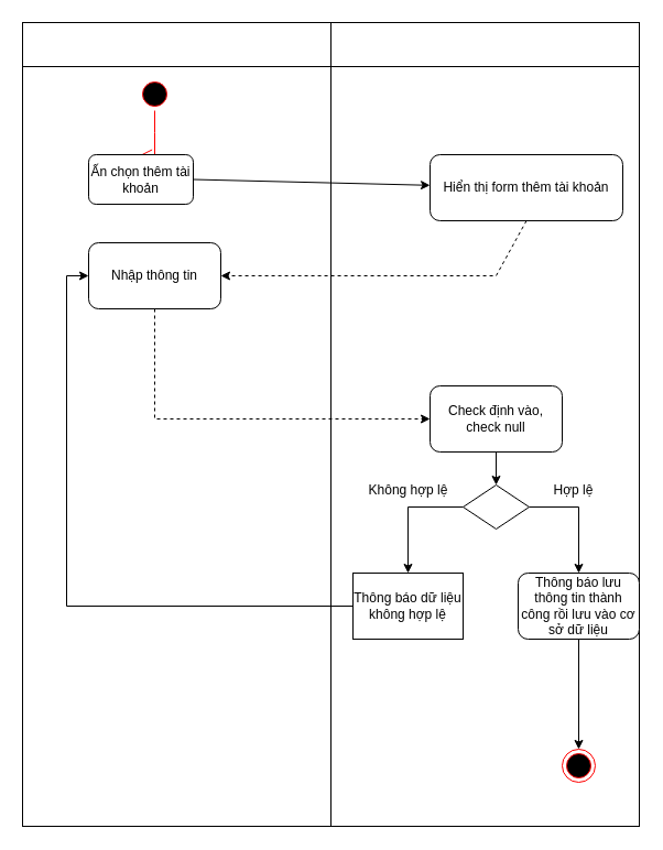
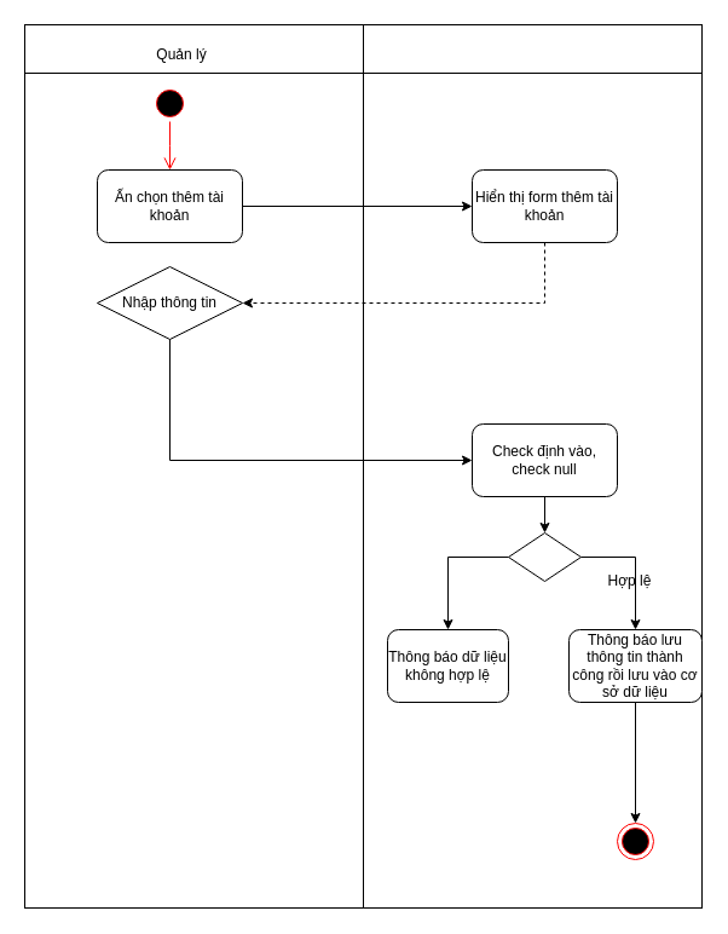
  <mxCell id="0" />
  <mxCell id="1" parent="0" />
  <mxCell id="2" value="" style="shape=internalStorage;whiteSpace=wrap;html=1;backgroundOutline=1;dx=280;dy=40;" parent="1" vertex="1"><mxGeometry x="20" y="20" width="560" height="730" as="geometry" /></mxCell>
+ <mxCell id="3" value="Quản lý" style="text;html=1;align=center;verticalAlign=middle;whiteSpace=wrap;rounded=0;" parent="1" vertex="1"><mxGeometry x="120" y="30" width="60" height="30" as="geometry" /></mxCell>
  <mxCell id="4" value="" style="ellipse;html=1;shape=startState;fillColor=#000000;strokeColor=#ff0000;" parent="1" vertex="1"><mxGeometry x="125" y="70" width="30" height="30" as="geometry" /></mxCell>
  <mxCell id="5" value="" style="edgeStyle=orthogonalEdgeStyle;html=1;verticalAlign=bottom;endArrow=open;endSize=8;strokeColor=#ff0000;rounded=0;entryX=0.5;entryY=0;entryDx=0;entryDy=0;" parent="1" source="4" target="6" edge="1"><mxGeometry relative="1" as="geometry"><mxPoint x="180" y="140" as="targetPoint" /><Array as="points"><mxPoint x="140" y="120" /><mxPoint x="140" y="120" /></Array></mxGeometry></mxCell>
- <mxCell id="6" value="Ấn chọn thêm tài khoản" style="rounded=1;whiteSpace=wrap;html=1;" parent="1" vertex="1"><mxGeometry x="80" y="140" width="95" height="45" as="geometry" /></mxCell>
- <mxCell id="7" value="Hiển thị form thêm tài khoản" style="rounded=1;whiteSpace=wrap;html=1;" parent="1" vertex="1"><mxGeometry x="390" y="140" width="175" height="60" as="geometry" /></mxCell>
+ <mxCell id="6" value="Ấn chọn thêm tài khoản" style="rounded=1;whiteSpace=wrap;html=1;" parent="1" vertex="1"><mxGeometry x="80" y="140" width="120" height="60" as="geometry" /></mxCell>
+ <mxCell id="7" value="Hiển thị form thêm tài khoản" style="rounded=1;whiteSpace=wrap;html=1;" parent="1" vertex="1"><mxGeometry x="390" y="140" width="120" height="60" as="geometry" /></mxCell>
  <mxCell id="8" value="" style="endArrow=classic;html=1;rounded=0;exitX=1;exitY=0.5;exitDx=0;exitDy=0;" parent="1" source="6" target="7" edge="1"><mxGeometry width="50" height="50" relative="1" as="geometry"><mxPoint x="330" y="300" as="sourcePoint" /><mxPoint x="380" y="250" as="targetPoint" /></mxGeometry></mxCell>
- <mxCell id="9" value="Nhập thông tin" style="rounded=1;whiteSpace=wrap;html=1;" parent="1" vertex="1"><mxGeometry x="80" y="220" width="120" height="60" as="geometry" /></mxCell>
+ <mxCell id="9" value="Nhập thông tin" style="rhombus;whiteSpace=wrap;html=1;" parent="1" vertex="1"><mxGeometry x="80" y="220" width="120" height="60" as="geometry" /></mxCell>
  <mxCell id="10" value="" style="endArrow=classic;html=1;rounded=0;exitX=0.5;exitY=1;exitDx=0;exitDy=0;entryX=1;entryY=0.5;entryDx=0;entryDy=0;dashed=1;" parent="1" source="7" target="9" edge="1"><mxGeometry width="50" height="50" relative="1" as="geometry"><mxPoint x="330" y="300" as="sourcePoint" /><mxPoint x="380" y="250" as="targetPoint" /><Array as="points"><mxPoint x="450" y="250" /></Array></mxGeometry></mxCell>
- <mxCell id="11" value="" style="endArrow=classic;html=1;rounded=0;exitX=0.5;exitY=1;exitDx=0;exitDy=0;entryX=0;entryY=0.5;entryDx=0;entryDy=0;dashed=1;" parent="1" source="9" target="12" edge="1"><mxGeometry width="50" height="50" relative="1" as="geometry"><mxPoint x="330" y="530" as="sourcePoint" /><mxPoint x="190" y="382.5" as="targetPoint" /><Array as="points"><mxPoint x="140" y="380" /></Array></mxGeometry></mxCell>
+ <mxCell id="11" value="" style="endArrow=classic;html=1;rounded=0;exitX=0.5;exitY=1;exitDx=0;exitDy=0;entryX=0;entryY=0.5;entryDx=0;entryDy=0;" parent="1" source="9" target="12" edge="1"><mxGeometry width="50" height="50" relative="1" as="geometry"><mxPoint x="330" y="530" as="sourcePoint" /><mxPoint x="190" y="382.5" as="targetPoint" /><Array as="points"><mxPoint x="140" y="380" /></Array></mxGeometry></mxCell>
  <mxCell id="12" value="Check định vào, check null" style="rounded=1;whiteSpace=wrap;html=1;" parent="1" vertex="1"><mxGeometry x="390" y="350" width="120" height="60" as="geometry" /></mxCell>
  <mxCell id="13" value="" style="endArrow=classic;html=1;rounded=0;exitX=0.5;exitY=1;exitDx=0;exitDy=0;" parent="1" source="12" target="14" edge="1"><mxGeometry width="50" height="50" relative="1" as="geometry"><mxPoint x="330" y="530" as="sourcePoint" /><mxPoint x="380" y="480" as="targetPoint" /></mxGeometry></mxCell>
  <mxCell id="14" value="" style="rhombus;whiteSpace=wrap;html=1;" parent="1" vertex="1"><mxGeometry x="420" y="440" width="60" height="40" as="geometry" /></mxCell>
  <mxCell id="15" value="" style="endArrow=classic;html=1;rounded=0;exitX=0;exitY=0.5;exitDx=0;exitDy=0;" parent="1" source="14" target="17" edge="1"><mxGeometry width="50" height="50" relative="1" as="geometry"><mxPoint x="330" y="620" as="sourcePoint" /><mxPoint x="380" y="570" as="targetPoint" /><Array as="points"><mxPoint x="370" y="460" /></Array></mxGeometry></mxCell>
- <mxCell id="16" style="edgeStyle=orthogonalEdgeStyle;rounded=0;orthogonalLoop=1;jettySize=auto;html=1;entryX=0;entryY=0.5;entryDx=0;entryDy=0;" parent="1" source="17" target="9" edge="1"><mxGeometry relative="1" as="geometry" /></mxCell>
- <mxCell id="17" value="Thông báo dữ liệu không hợp lệ" style="whiteSpace=wrap;html=1;rounded=0;" parent="1" vertex="1"><mxGeometry x="320" y="520" width="100" height="60" as="geometry" /></mxCell>
+ <mxCell id="17" value="Thông báo dữ liệu không hợp lệ" style="rounded=1;whiteSpace=wrap;html=1;" parent="1" vertex="1"><mxGeometry x="320" y="520" width="100" height="60" as="geometry" /></mxCell>
  <mxCell id="18" value="" style="endArrow=classic;html=1;rounded=0;exitX=1;exitY=0.5;exitDx=0;exitDy=0;" parent="1" source="14" target="19" edge="1"><mxGeometry width="50" height="50" relative="1" as="geometry"><mxPoint x="330" y="520" as="sourcePoint" /><mxPoint x="380" y="470" as="targetPoint" /><Array as="points"><mxPoint x="525" y="460" /></Array></mxGeometry></mxCell>
  <mxCell id="19" value="Thông báo lưu thông tin thành công rồi lưu vào cơ sở dữ liệu" style="rounded=1;whiteSpace=wrap;html=1;" parent="1" vertex="1"><mxGeometry x="470" y="520" width="110" height="60" as="geometry" /></mxCell>
  <mxCell id="20" value="" style="ellipse;html=1;shape=endState;fillColor=#000000;strokeColor=#ff0000;" parent="1" vertex="1"><mxGeometry x="510" y="680" width="30" height="30" as="geometry" /></mxCell>
  <mxCell id="21" value="" style="endArrow=classic;html=1;rounded=0;exitX=0.5;exitY=1;exitDx=0;exitDy=0;entryX=0.5;entryY=0;entryDx=0;entryDy=0;" parent="1" source="19" target="20" edge="1"><mxGeometry width="50" height="50" relative="1" as="geometry"><mxPoint x="330" y="520" as="sourcePoint" /><mxPoint x="380" y="470" as="targetPoint" /></mxGeometry></mxCell>
- <mxCell id="22" value="Không hợp lệ" style="text;html=1;align=center;verticalAlign=middle;resizable=0;points=[];autosize=1;strokeColor=none;fillColor=none;" parent="1" vertex="1"><mxGeometry x="320" y="430" width="100" height="30" as="geometry" /></mxCell>
- <mxCell id="23" value="Hợp lệ" style="text;html=1;align=center;verticalAlign=middle;resizable=0;points=[];autosize=1;strokeColor=none;fillColor=none;" parent="1" vertex="1"><mxGeometry x="490" y="430" width="60" height="30" as="geometry" /></mxCell>
+ <mxCell id="23" value="Hợp lệ" style="text;html=1;align=center;verticalAlign=middle;resizable=0;points=[];autosize=1;strokeColor=none;fillColor=none;" parent="1" vertex="1"><mxGeometry x="490" y="465" width="60" height="30" as="geometry" /></mxCell>
